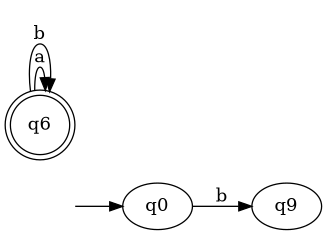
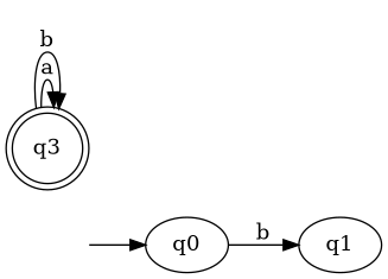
  digraph {
    rankdir=LR
    "" [shape=plaintext]
    q0
-   q1 [label=q9]
-   n4 [label=q6 shape=doublecircle]
+   q1
+   n4 [label=q3 shape=doublecircle]
    "" -> q0
    q0 -> q1 [label=b]
    n4 -> n4 [label=a]
    n4 -> n4 [label=b]
  }
